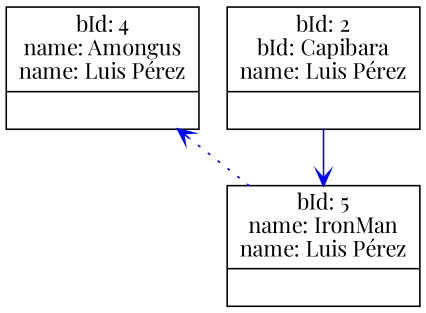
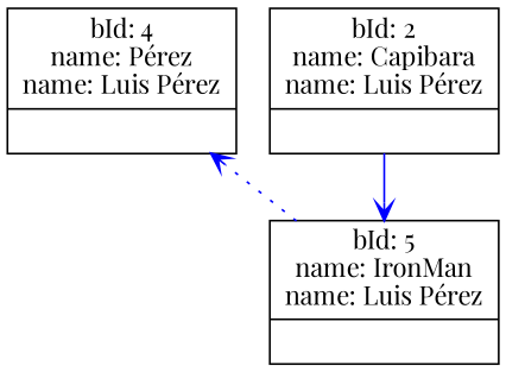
  digraph {
    fontname="Playfair Display"
    rankdir=TB
    node [fontname="Playfair Display" shape=record]
    edge [arrowhead=vee color=blue fontname="Playfair Display"]
-   n1 [height=.1 label="{bId: 4\nname: Amongus\nname: Luis Pérez\n|<f1>}"]
-   n2 [height=.1 label="{bId: 2\nbId: Capibara\nname: Luis Pérez\n|<f1>}"]
+   n1 [height=.1 label="{bId: 4\nname: Pérez\nname: Luis Pérez\n|<f1>}"]
+   n2 [height=.1 label="{bId: 2\nname: Capibara\nname: Luis Pérez\n|<f1>}"]
    n3 [height=.1 label="{bId: 5\nname: IronMan\nname: Luis Pérez\n|<f1>}"]
    n2 -> n3 [style=solid]
    n3 -> n1 [constraint=false style=dotted]
  }
